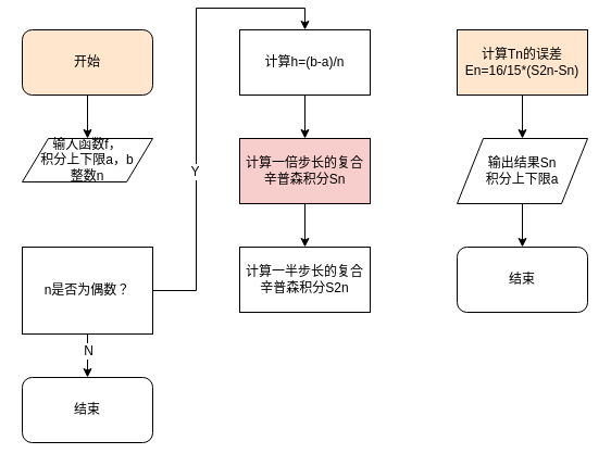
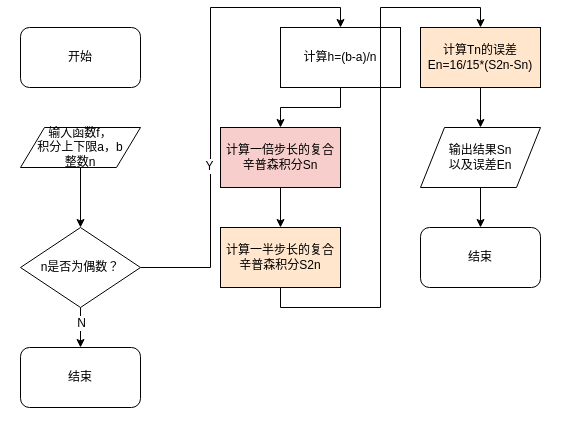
  <mxCell id="0" />
  <mxCell id="1" parent="0" />
- <mxCell id="2" style="edgeStyle=orthogonalEdgeStyle;rounded=0;orthogonalLoop=1;jettySize=auto;html=1;exitX=0.5;exitY=1;exitDx=0;exitDy=0;entryX=0.5;entryY=0;entryDx=0;entryDy=0;" edge="1" parent="1" source="3" target="5"><mxGeometry relative="1" as="geometry" /></mxCell>
- <mxCell id="3" value="开始" style="rounded=1;whiteSpace=wrap;html=1;fillColor=#ffe6cc;" vertex="1" parent="1"><mxGeometry x="20" y="20" width="120" height="60" as="geometry" /></mxCell>
+ <mxCell id="3" value="开始" style="rounded=1;whiteSpace=wrap;html=1;" vertex="1" parent="1"><mxGeometry x="20" y="20" width="120" height="60" as="geometry" /></mxCell>
+ <mxCell id="4" style="edgeStyle=orthogonalEdgeStyle;rounded=0;orthogonalLoop=1;jettySize=auto;html=1;exitX=0.5;exitY=1;exitDx=0;exitDy=0;entryX=0.5;entryY=0;entryDx=0;entryDy=0;" edge="1" parent="1" source="5" target="21"><mxGeometry relative="1" as="geometry" /></mxCell>
  <mxCell id="5" value="输入函数f，&lt;br&gt;积分上下限a，b&lt;br&gt;整数n" style="shape=parallelogram;perimeter=parallelogramPerimeter;whiteSpace=wrap;html=1;" vertex="1" parent="1"><mxGeometry x="20" y="120" width="120" height="40" as="geometry" /></mxCell>
  <mxCell id="6" style="edgeStyle=orthogonalEdgeStyle;rounded=0;orthogonalLoop=1;jettySize=auto;html=1;exitX=0.5;exitY=1;exitDx=0;exitDy=0;" edge="1" parent="1" source="7" target="9"><mxGeometry relative="1" as="geometry" /></mxCell>
- <mxCell id="7" value="计算h=(b-a)/n" style="rounded=0;whiteSpace=wrap;html=1;" vertex="1" parent="1"><mxGeometry x="220" y="20" width="120" height="60" as="geometry" /></mxCell>
+ <mxCell id="7" value="计算h=(b-a)/n" style="rounded=0;whiteSpace=wrap;html=1;" vertex="1" parent="1"><mxGeometry x="280" y="20" width="120" height="60" as="geometry" /></mxCell>
  <mxCell id="8" style="edgeStyle=orthogonalEdgeStyle;rounded=0;orthogonalLoop=1;jettySize=auto;html=1;exitX=0.5;exitY=1;exitDx=0;exitDy=0;" edge="1" parent="1" source="9" target="11"><mxGeometry relative="1" as="geometry" /></mxCell>
  <mxCell id="9" value="计算一倍步长的复合辛普森积分Sn" style="rounded=0;whiteSpace=wrap;html=1;fillColor=#f8cecc;" vertex="1" parent="1"><mxGeometry x="220" y="120" width="120" height="60" as="geometry" /></mxCell>
- <mxCell id="11" value="计算一半步长的复合辛普森积分S2n" style="rounded=0;whiteSpace=wrap;html=1;" vertex="1" parent="1"><mxGeometry x="220" y="220" width="120" height="60" as="geometry" /></mxCell>
+ <mxCell id="10" style="edgeStyle=orthogonalEdgeStyle;rounded=0;orthogonalLoop=1;jettySize=auto;html=1;exitX=0.5;exitY=1;exitDx=0;exitDy=0;entryX=0.5;entryY=0;entryDx=0;entryDy=0;" edge="1" parent="1" source="11" target="13"><mxGeometry relative="1" as="geometry" /></mxCell>
+ <mxCell id="11" value="计算一半步长的复合辛普森积分S2n" style="rounded=0;whiteSpace=wrap;html=1;fillColor=#ffe6cc;" vertex="1" parent="1"><mxGeometry x="220" y="220" width="120" height="60" as="geometry" /></mxCell>
  <mxCell id="12" style="edgeStyle=orthogonalEdgeStyle;rounded=0;orthogonalLoop=1;jettySize=auto;html=1;exitX=0.5;exitY=1;exitDx=0;exitDy=0;entryX=0.5;entryY=0;entryDx=0;entryDy=0;" edge="1" parent="1" source="13" target="15"><mxGeometry relative="1" as="geometry" /></mxCell>
  <mxCell id="13" value="计算Tn的误差&lt;br&gt;En=16/15*(S2n-Sn)" style="rounded=0;whiteSpace=wrap;html=1;fillColor=#ffe6cc;" vertex="1" parent="1"><mxGeometry x="420" y="20" width="120" height="60" as="geometry" /></mxCell>
  <mxCell id="14" style="edgeStyle=orthogonalEdgeStyle;rounded=0;orthogonalLoop=1;jettySize=auto;html=1;exitX=0.5;exitY=1;exitDx=0;exitDy=0;entryX=0.5;entryY=0;entryDx=0;entryDy=0;" edge="1" parent="1" source="15" target="16"><mxGeometry relative="1" as="geometry" /></mxCell>
- <mxCell id="15" value="输出结果Sn&lt;br&gt;积分上下限a" style="shape=parallelogram;perimeter=parallelogramPerimeter;whiteSpace=wrap;html=1;" vertex="1" parent="1"><mxGeometry x="420" y="120" width="120" height="60" as="geometry" /></mxCell>
+ <mxCell id="15" value="输出结果Sn&lt;br&gt;以及误差En" style="shape=parallelogram;perimeter=parallelogramPerimeter;whiteSpace=wrap;html=1;" vertex="1" parent="1"><mxGeometry x="420" y="120" width="120" height="60" as="geometry" /></mxCell>
  <mxCell id="16" value="结束" style="rounded=1;whiteSpace=wrap;html=1;" vertex="1" parent="1"><mxGeometry x="420" y="220" width="120" height="60" as="geometry" /></mxCell>
  <mxCell id="17" style="edgeStyle=orthogonalEdgeStyle;rounded=0;orthogonalLoop=1;jettySize=auto;html=1;exitX=0.5;exitY=1;exitDx=0;exitDy=0;entryX=0.5;entryY=0;entryDx=0;entryDy=0;" edge="1" parent="1" source="21" target="22"><mxGeometry relative="1" as="geometry" /></mxCell>
  <mxCell id="18" value="N" style="text;html=1;resizable=0;points=[];align=center;verticalAlign=middle;labelBackgroundColor=#ffffff;" vertex="1" connectable="0" parent="17"><mxGeometry x="-0.272" relative="1" as="geometry"><mxPoint as="offset" /></mxGeometry></mxCell>
  <mxCell id="19" style="edgeStyle=orthogonalEdgeStyle;rounded=0;orthogonalLoop=1;jettySize=auto;html=1;exitX=1;exitY=0.5;exitDx=0;exitDy=0;entryX=0.5;entryY=0;entryDx=0;entryDy=0;" edge="1" parent="1" source="21" target="7"><mxGeometry relative="1" as="geometry" /></mxCell>
  <mxCell id="20" value="Y" style="text;html=1;resizable=0;points=[];align=center;verticalAlign=middle;labelBackgroundColor=#ffffff;" vertex="1" connectable="0" parent="19"><mxGeometry x="-0.285" y="2" relative="1" as="geometry"><mxPoint as="offset" /></mxGeometry></mxCell>
- <mxCell id="21" value="n是否为偶数？" style="whiteSpace=wrap;html=1;rounded=0;" vertex="1" parent="1"><mxGeometry x="20" y="220" width="120" height="80" as="geometry" /></mxCell>
+ <mxCell id="21" value="n是否为偶数？" style="rhombus;whiteSpace=wrap;html=1;" vertex="1" parent="1"><mxGeometry x="20" y="220" width="120" height="80" as="geometry" /></mxCell>
  <mxCell id="22" value="结束" style="rounded=1;whiteSpace=wrap;html=1;" vertex="1" parent="1"><mxGeometry x="20" y="340" width="120" height="60" as="geometry" /></mxCell>
